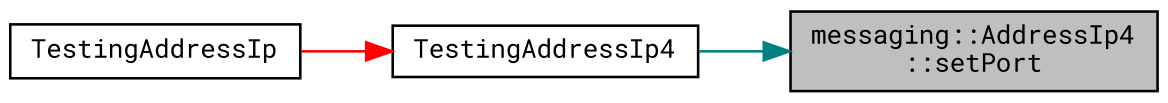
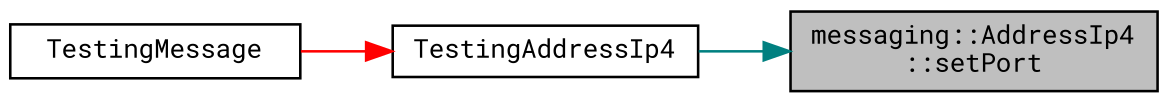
  digraph {
    fontname="Roboto Mono"
    rankdir=RL
    node [color=black fillcolor=white fontname="Roboto Mono" fontsize=10 shape=record style=filled]
    edge [dir=back fontname="Roboto Mono" fontsize=10 labelfontname=Helvetica labelfontsize=10 style=solid]
    n1 [fillcolor=grey75 fontcolor=black height=0.2 label="messaging::AddressIp4\l::setPort" width=0.4]
    n2 [height=0.2 label=TestingAddressIp4 width=0.4]
-   n3 [height=0.2 label=TestingAddressIp width=0.4]
+   n3 [height=0.2 label=TestingMessage width=0.4]
    n1 -> n2 [color=teal]
    n2 -> n3 [color=red]
  }
